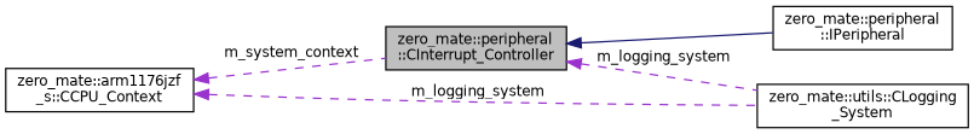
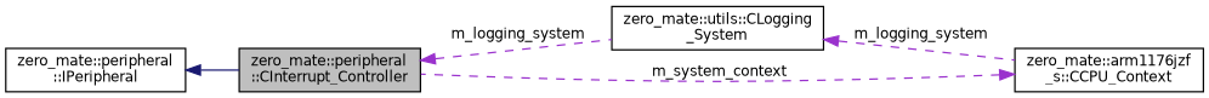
  digraph {
    rankdir=LR
    node [color=black fontname=Helvetica fontsize=10 shape=record]
    edge [color=darkorchid3 dir=back fontname=Helvetica fontsize=10 labelfontname=Helvetica labelfontsize=10 style=dashed]
    n1 [fillcolor=grey75 fontcolor=black height=0.2 label="zero_mate::peripheral\l::CInterrupt_Controller" style=filled width=0.4]
    n2 [height=0.2 label="zero_mate::utils::CLogging\l_System" width=0.4]
    n3 [height=0.2 label="zero_mate::peripheral\l::IPeripheral" width=0.4]
    n4 [height=0.2 label="zero_mate::arm1176jzf\l_s::CCPU_Context" width=0.4]
    n1 -> n2 [label=" m_logging_system"]
-   n4 -> n2 [label=" m_logging_system"]
-   n1 -> n3 [color=midnightblue style=solid]
+   n2 -> n4 [label=" m_logging_system"]
+   n3 -> n1 [color=midnightblue style=solid]
    n4 -> n1 [label=" m_system_context"]
  }
